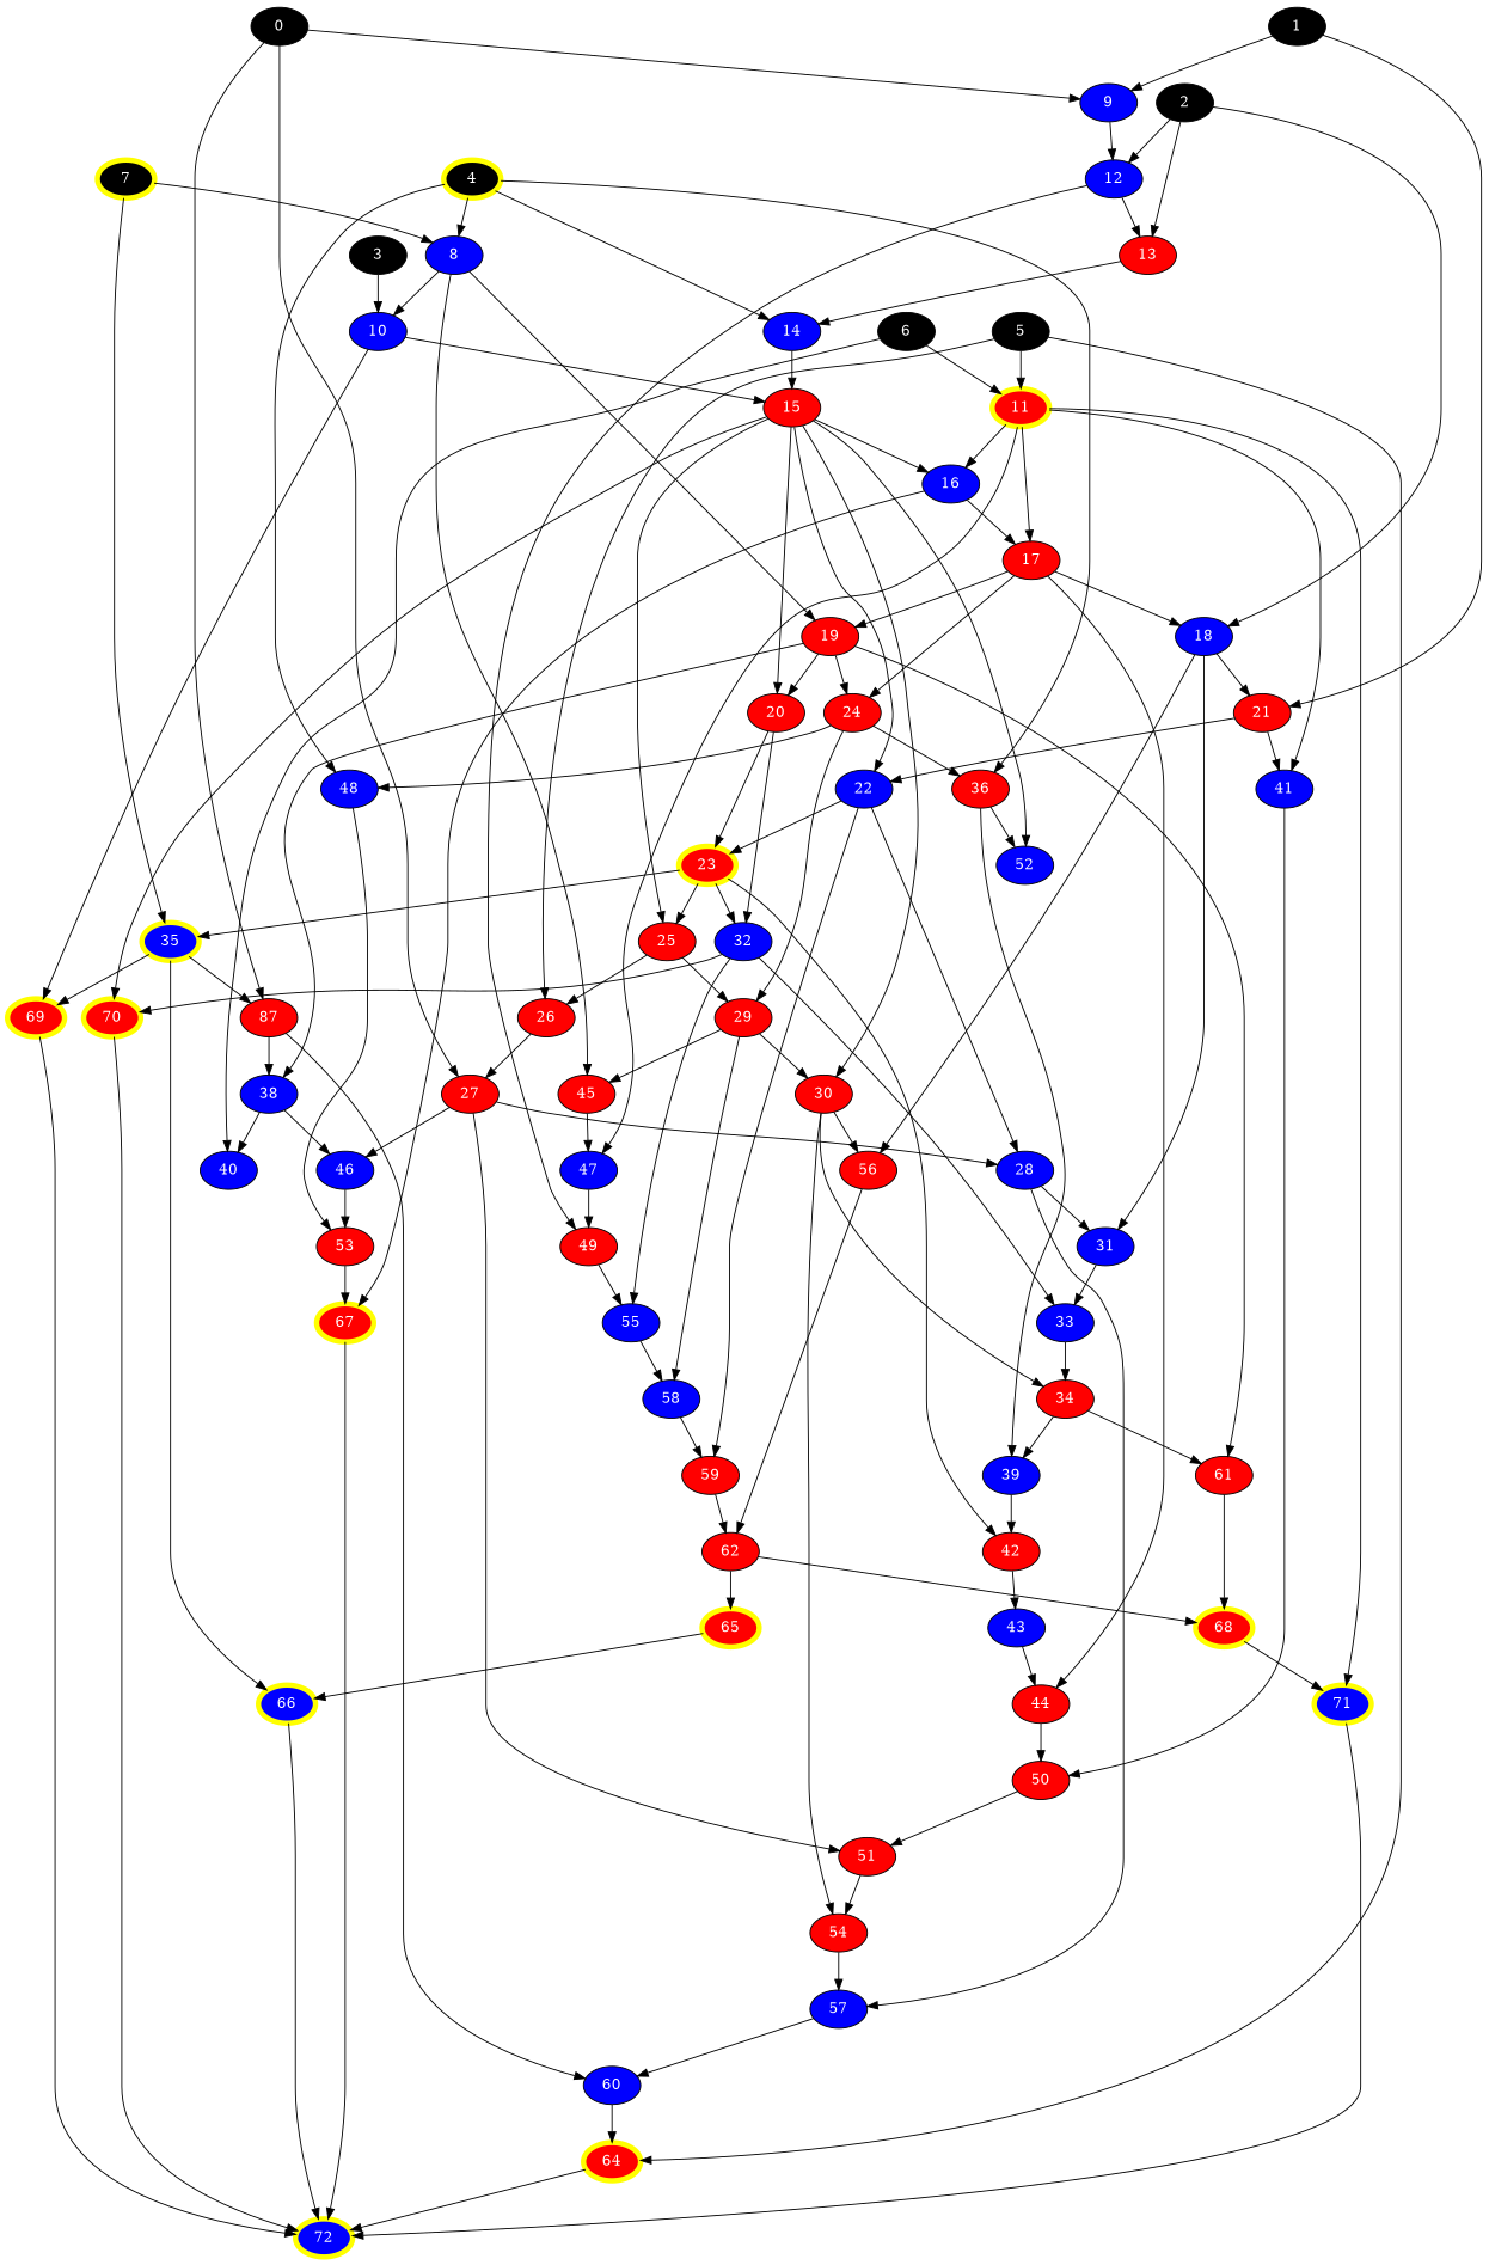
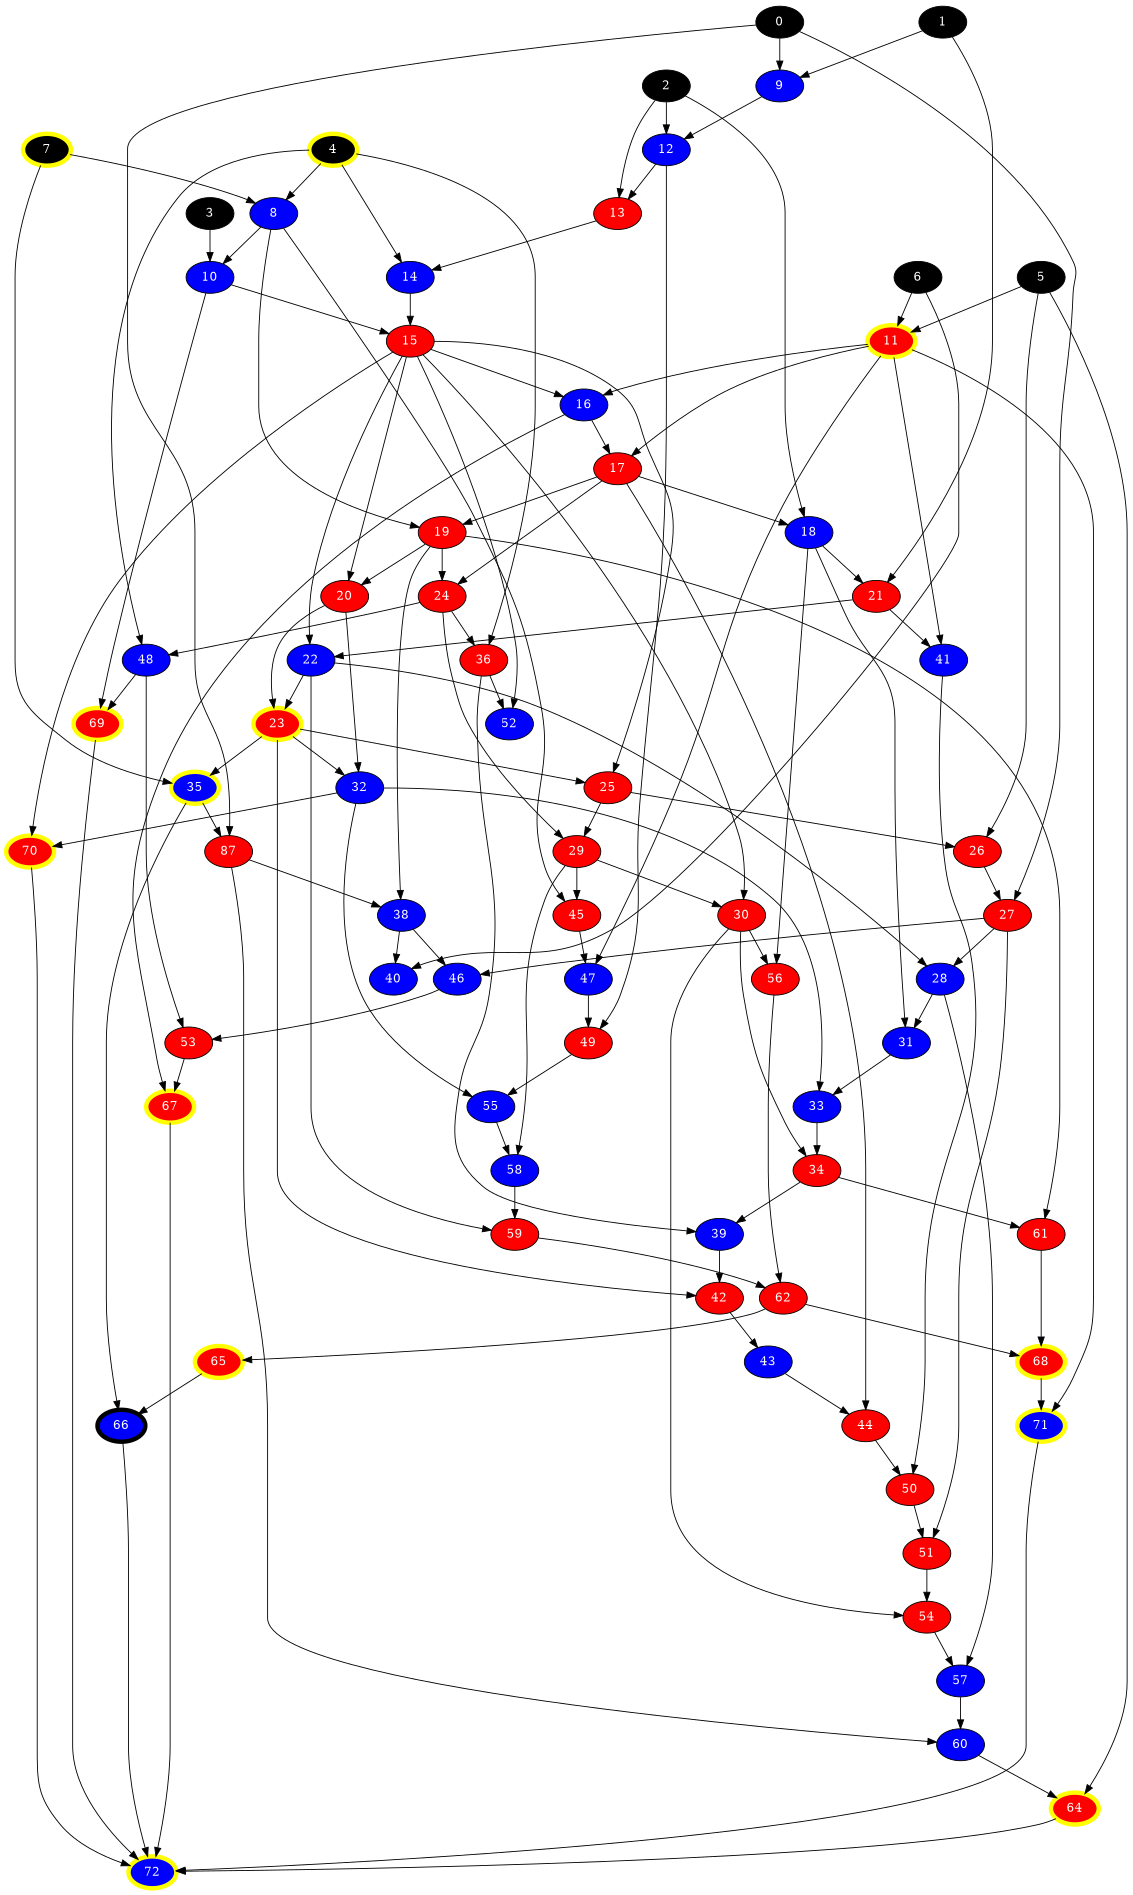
  digraph {
    node [fillcolor=red fontcolor=white style=filled]
    0 [fillcolor=black]
    9 [fillcolor=blue]
    27
    n4 [label=87]
    12 [fillcolor=blue]
    28 [fillcolor=blue]
    46 [fillcolor=blue]
    51
    38 [fillcolor=blue]
    60 [fillcolor=blue]
    1 [fillcolor=black]
    21
    41 [fillcolor=blue]
    22 [fillcolor=blue]
    2 [fillcolor=black]
    13
    18 [fillcolor=blue]
    49
    14 [fillcolor=blue]
    31 [fillcolor=blue]
    56
    3 [fillcolor=black]
    10 [fillcolor=blue]
    15
    69 [color=yellow penwidth=5]
    4 [color=yellow fillcolor=black penwidth=5]
    8 [fillcolor=blue]
    36
    48 [fillcolor=blue]
    19
    45
    52 [fillcolor=blue]
    39 [fillcolor=blue]
    53
    5 [fillcolor=black]
    11 [color=yellow penwidth=5]
    26
    64 [color=yellow penwidth=5]
    16 [fillcolor=blue]
    17
    47 [fillcolor=blue]
    71 [color=yellow fillcolor=blue penwidth=5]
    72 [color=yellow fillcolor=blue penwidth=5]
    6 [fillcolor=black]
    40 [fillcolor=blue]
    7 [color=yellow fillcolor=black penwidth=5]
    35 [color=yellow fillcolor=blue penwidth=5]
-   66 [color=yellow fillcolor=blue penwidth=5]
+   66 [color=black fillcolor=blue penwidth=5]
    20
    24
    61
    25
    30
    70 [color=yellow penwidth=5]
    67 [color=yellow penwidth=5]
    44
    50
    55 [fillcolor=blue]
    23 [color=yellow penwidth=5]
    32 [fillcolor=blue]
    59
    29
    34
    54
    33 [fillcolor=blue]
    62
    68 [color=yellow penwidth=5]
    42
    57 [fillcolor=blue]
    43 [fillcolor=blue]
    58 [fillcolor=blue]
    65 [color=yellow penwidth=5]
    0 -> 9
    0 -> 27
    0 -> n4
    9 -> 12
    27 -> 28
    27 -> 46
    27 -> 51
    n4 -> 38
    n4 -> 60
    12 -> 13
    12 -> 49
    28 -> 31
    28 -> 57
    46 -> 53
    51 -> 54
    38 -> 46
    38 -> 40
    60 -> 64
    1 -> 9
    1 -> 21
    21 -> 41
    21 -> 22
    41 -> 50
    22 -> 28
    22 -> 23
    22 -> 59
    2 -> 12
    2 -> 13
    2 -> 18
    13 -> 14
    18 -> 21
    18 -> 31
    18 -> 56
    49 -> 55
    14 -> 15
    31 -> 33
    56 -> 62
    3 -> 10
    10 -> 15
    10 -> 69
    15 -> 22
    15 -> 52
    15 -> 16
    15 -> 20
    15 -> 25
    15 -> 30
    15 -> 70
    69 -> 72
    4 -> 14
    4 -> 8
    4 -> 36
    4 -> 48
    8 -> 10
    8 -> 19
    8 -> 45
    36 -> 52
    36 -> 39
-   35 -> 69
+   48 -> 69
    48 -> 53
    19 -> 38
    19 -> 20
    19 -> 24
    19 -> 61
    45 -> 47
    39 -> 42
    53 -> 67
    5 -> 11
    5 -> 26
    5 -> 64
    11 -> 41
    11 -> 16
    11 -> 17
    11 -> 47
    11 -> 71
    26 -> 27
    64 -> 72
    16 -> 17
    16 -> 67
    17 -> 18
    17 -> 19
    17 -> 24
    17 -> 44
    47 -> 49
    71 -> 72
    6 -> 11
    6 -> 40
    7 -> 8
    7 -> 35
    35 -> n4
    35 -> 66
    66 -> 72
    20 -> 23
    20 -> 32
    24 -> 36
    24 -> 48
    24 -> 29
    61 -> 68
    25 -> 26
    25 -> 29
    30 -> 56
    30 -> 34
    30 -> 54
    70 -> 72
    67 -> 72
    44 -> 50
    50 -> 51
    55 -> 58
    23 -> 35
    23 -> 25
    23 -> 32
    23 -> 42
    32 -> 70
    32 -> 55
    32 -> 33
    59 -> 62
    29 -> 45
    29 -> 30
    29 -> 58
    34 -> 39
    34 -> 61
    54 -> 57
    33 -> 34
    62 -> 68
    62 -> 65
    68 -> 71
    42 -> 43
    57 -> 60
    43 -> 44
    58 -> 59
    65 -> 66
  }
